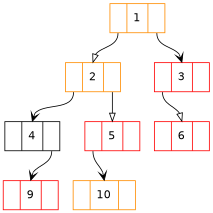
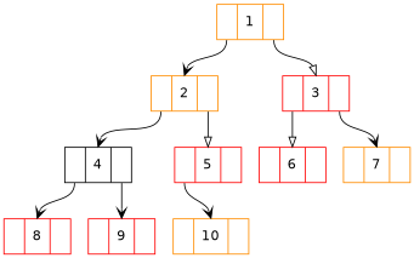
  digraph {
    fontname="DejaVu Sans"
    node [color=red fontname="DejaVu Sans" shape=record]
    edge [arrowhead=vee fontname="DejaVu Sans" headport=f1 tailport=f0]
    n1 [color=darkorange label="<f0> |<f1> 1|<f2> "]
    n2 [color=darkorange label="<f0> |<f1> 2|<f2> "]
    n3 [label="<f0> |<f1> 3|<f2> "]
    n4 [color=black label="<f0> |<f1> 4|<f2> "]
    n5 [label="<f0> |<f1> 5|<f2> "]
    n6 [label="<f0> |<f1> 6|<f2> "]
+   n7 [color=darkorange label="<f0> |<f1> 7|<f2> "]
+   n8 [label="<f0> |<f1> 8|<f2> "]
    n9 [label="<f0> |<f1> 9|<f2> "]
    n10 [color=darkorange label="<f0> |<f1> 10|<f2> "]
-   n1 -> n2 [arrowhead=onormal]
-   n1 -> n3 [tailport=f2]
+   n1 -> n2
+   n1 -> n3 [arrowhead=onormal tailport=f2]
    n2 -> n4
    n2 -> n5 [arrowhead=onormal tailport=f2]
    n3 -> n6 [arrowhead=onormal]
+   n3 -> n7 [tailport=f2]
+   n4 -> n8
    n4 -> n9 [tailport=f2]
    n5 -> n10
  }
